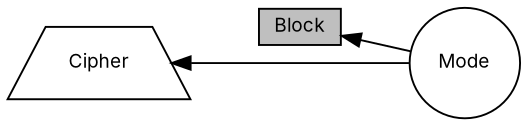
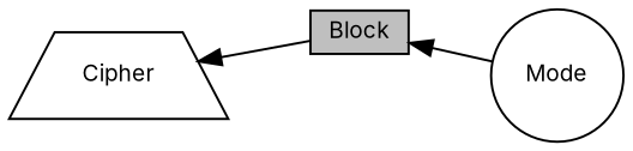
  digraph {
    fontname=Inter
    rankdir=LR
    node [color=black fillcolor=white fontname=Inter fontsize=10 style=filled]
    edge [dir=back fontname=Inter fontsize=10 labelfontname=Helvetica labelfontsize=10 shape=plaintext style=solid]
    n1 [fillcolor=grey75 fontcolor=black height=0.2 label=Block shape=box width=0.4]
    n2 [height=0.2 label=Mode shape=circle width=0.4]
    n3 [height=0.2 label=Cipher shape=trapezium width=0.4]
    n1 -> n2
-   n3 -> n2
+   n3 -> n1
  }
